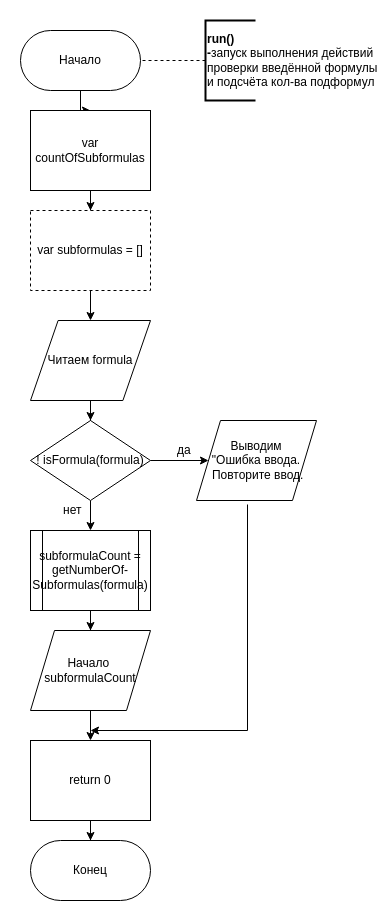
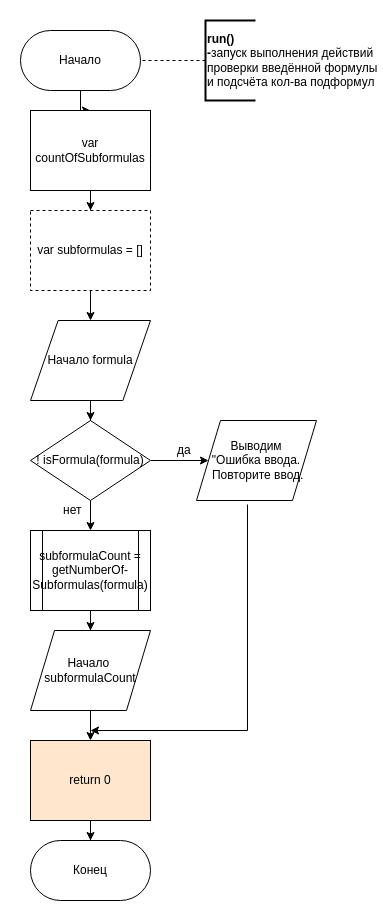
  <mxCell id="0" />
  <mxCell id="1" parent="0" />
  <mxCell id="2" style="edgeStyle=orthogonalEdgeStyle;rounded=0;orthogonalLoop=1;jettySize=auto;html=1;endArrow=classic;endFill=1;strokeWidth=1;" parent="1" source="4" target="18" edge="1"><mxGeometry relative="1" as="geometry" /></mxCell>
  <mxCell id="3" style="edgeStyle=orthogonalEdgeStyle;rounded=0;orthogonalLoop=1;jettySize=auto;html=1;" edge="1" parent="1" source="4" target="21"><mxGeometry relative="1" as="geometry" /></mxCell>
  <mxCell id="4" value="! isFormula(formula)" style="rhombus;whiteSpace=wrap;html=1;fillColor=#ffffff;" parent="1" vertex="1"><mxGeometry x="30" y="420" width="120" height="80" as="geometry" /></mxCell>
  <mxCell id="5" style="edgeStyle=orthogonalEdgeStyle;rounded=0;orthogonalLoop=1;jettySize=auto;html=1;endArrow=classic;endFill=1;strokeWidth=1;exitX=0.425;exitY=1.05;exitDx=0;exitDy=0;exitPerimeter=0;" parent="1" edge="1" source="21"><mxGeometry relative="1" as="geometry"><mxPoint x="90" y="730" as="targetPoint" /><mxPoint x="-98" y="585.5" as="sourcePoint" /><Array as="points"><mxPoint x="247" y="730" /></Array></mxGeometry></mxCell>
  <mxCell id="6" style="edgeStyle=orthogonalEdgeStyle;rounded=0;orthogonalLoop=1;jettySize=auto;html=1;entryX=0.5;entryY=0;entryDx=0;entryDy=0;endArrow=classic;endFill=1;strokeWidth=1;" parent="1" source="7" target="22" edge="1"><mxGeometry relative="1" as="geometry" /></mxCell>
- <mxCell id="7" value="return 0" style="rounded=0;whiteSpace=wrap;html=1;fillColor=#ffffff;fontFamily=Helvetica;" parent="1" vertex="1"><mxGeometry x="30" y="740" width="120" height="80" as="geometry" /></mxCell>
+ <mxCell id="7" value="return 0" style="rounded=0;whiteSpace=wrap;html=1;fillColor=#ffe6cc;fontFamily=Helvetica;" parent="1" vertex="1"><mxGeometry x="30" y="740" width="120" height="80" as="geometry" /></mxCell>
  <mxCell id="8" value="" style="edgeStyle=orthogonalEdgeStyle;rounded=0;orthogonalLoop=1;jettySize=auto;html=1;endArrow=classic;endFill=1;strokeWidth=1;" parent="1" source="9" target="24" edge="1"><mxGeometry relative="1" as="geometry" /></mxCell>
  <mxCell id="9" value="Начало&lt;br&gt;" style="whiteSpace=wrap;html=1;rounded=1;arcSize=50;align=center;verticalAlign=middle;container=1;recursiveResize=0;strokeWidth=1;autosize=1;spacing=4;treeFolding=1;" parent="1" vertex="1"><mxGeometry x="20" y="30" width="120" height="60" as="geometry" /></mxCell>
  <mxCell id="10" style="edgeStyle=orthogonalEdgeStyle;rounded=0;orthogonalLoop=1;jettySize=auto;html=1;exitX=0;exitY=0.5;exitDx=0;exitDy=0;exitPerimeter=0;entryX=1;entryY=0.5;entryDx=0;entryDy=0;strokeColor=none;" parent="1" source="12" target="9" edge="1"><mxGeometry relative="1" as="geometry" /></mxCell>
  <mxCell id="11" style="edgeStyle=orthogonalEdgeStyle;rounded=0;orthogonalLoop=1;jettySize=auto;html=1;endArrow=none;endFill=0;strokeWidth=1;dashed=1;" parent="1" source="12" target="9" edge="1"><mxGeometry relative="1" as="geometry" /></mxCell>
  <mxCell id="12" value="&lt;div style=&quot;text-align: left&quot;&gt;&lt;b&gt;run()&lt;/b&gt;&lt;/div&gt;&lt;b&gt;&lt;div style=&quot;text-align: left&quot;&gt;&lt;b&gt;-&lt;/b&gt;&lt;span style=&quot;font-weight: normal&quot;&gt;запуск выполнения действий&amp;nbsp;&lt;/span&gt;&lt;/div&gt;&lt;div style=&quot;text-align: left&quot;&gt;&lt;span style=&quot;font-weight: normal&quot;&gt;проверки введённой формулы&amp;nbsp;&lt;/span&gt;&lt;/div&gt;&lt;div style=&quot;text-align: left&quot;&gt;&lt;span style=&quot;font-weight: normal&quot;&gt;и подсчёта кол-ва подформул&lt;/span&gt;&lt;/div&gt;&lt;/b&gt;" style="strokeWidth=2;html=1;shape=mxgraph.flowchart.annotation_1;align=left;pointerEvents=1" parent="1" vertex="1"><mxGeometry x="205" y="20" width="50" height="80" as="geometry" /></mxCell>
  <mxCell id="13" style="edgeStyle=orthogonalEdgeStyle;rounded=0;orthogonalLoop=1;jettySize=auto;html=1;endArrow=classic;endFill=1;" parent="1" source="14" target="4" edge="1"><mxGeometry relative="1" as="geometry" /></mxCell>
- <mxCell id="14" value="Читаем formula" style="verticalLabelPosition=middle;verticalAlign=middle;html=1;strokeWidth=1;shape=parallelogram;perimeter=parallelogramPerimeter;whiteSpace=wrap;rounded=0;arcSize=12;size=0.23;horizontal=1;labelPosition=center;align=center;" parent="1" vertex="1"><mxGeometry x="30" y="320" width="120" height="80" as="geometry" /></mxCell>
+ <mxCell id="14" value="Начало formula" style="verticalLabelPosition=middle;verticalAlign=middle;html=1;strokeWidth=1;shape=parallelogram;perimeter=parallelogramPerimeter;whiteSpace=wrap;rounded=0;arcSize=12;size=0.23;horizontal=1;labelPosition=center;align=center;" parent="1" vertex="1"><mxGeometry x="30" y="320" width="120" height="80" as="geometry" /></mxCell>
  <mxCell id="15" value="да" style="text;html=1;resizable=0;points=[];autosize=1;align=left;verticalAlign=top;spacingTop=-4;" parent="1" vertex="1"><mxGeometry x="175" y="440" width="30" height="20" as="geometry" /></mxCell>
  <mxCell id="16" value="нет" style="text;html=1;resizable=0;points=[];autosize=1;align=left;verticalAlign=top;spacingTop=-4;" parent="1" vertex="1"><mxGeometry x="61" y="500" width="30" height="20" as="geometry" /></mxCell>
  <mxCell id="17" style="edgeStyle=orthogonalEdgeStyle;rounded=0;orthogonalLoop=1;jettySize=auto;html=1;endArrow=classic;endFill=1;strokeWidth=1;" parent="1" source="18" target="20" edge="1"><mxGeometry relative="1" as="geometry" /></mxCell>
  <mxCell id="18" value="&lt;div style=&quot;text-align: center&quot;&gt;&lt;span&gt;subformulaCount = getNumberOf-&lt;br&gt;Subformulas(formula)&lt;/span&gt;&lt;/div&gt;" style="shape=process;whiteSpace=wrap;html=1;backgroundOutline=1;rounded=0;strokeWidth=1;" parent="1" vertex="1"><mxGeometry x="30" y="530" width="120" height="80" as="geometry" /></mxCell>
  <mxCell id="19" style="edgeStyle=orthogonalEdgeStyle;rounded=0;orthogonalLoop=1;jettySize=auto;html=1;" edge="1" parent="1" source="20" target="7"><mxGeometry relative="1" as="geometry" /></mxCell>
  <mxCell id="20" value="Начало&amp;nbsp;&lt;br&gt;subformulaCount&lt;br&gt;" style="shape=parallelogram;perimeter=parallelogramPerimeter;whiteSpace=wrap;html=1;rounded=0;strokeWidth=1;" parent="1" vertex="1"><mxGeometry x="30" y="630" width="120" height="80" as="geometry" /></mxCell>
  <mxCell id="21" value="Выводим &lt;br&gt;&quot;Ошибка ввода.&lt;br&gt;&amp;nbsp;Повторите ввод." style="shape=parallelogram;perimeter=parallelogramPerimeter;whiteSpace=wrap;html=1;rounded=0;strokeWidth=1;" parent="1" vertex="1"><mxGeometry x="196" y="420" width="120" height="80" as="geometry" /></mxCell>
  <mxCell id="22" value="Конец" style="whiteSpace=wrap;html=1;rounded=1;arcSize=50;align=center;verticalAlign=middle;container=1;recursiveResize=0;strokeWidth=1;autosize=1;spacing=4;treeFolding=1;" parent="1" vertex="1"><mxGeometry x="30" y="840" width="120" height="60" as="geometry" /></mxCell>
  <mxCell id="23" style="edgeStyle=orthogonalEdgeStyle;rounded=0;orthogonalLoop=1;jettySize=auto;html=1;entryX=0.5;entryY=0;entryDx=0;entryDy=0;endArrow=classic;endFill=1;strokeWidth=1;" parent="1" source="24" target="25" edge="1"><mxGeometry relative="1" as="geometry" /></mxCell>
  <mxCell id="24" value="var countOfSubformulas" style="rounded=0;whiteSpace=wrap;html=1;strokeWidth=1;" parent="1" vertex="1"><mxGeometry x="30" y="110" width="120" height="80" as="geometry" /></mxCell>
  <mxCell id="25" value="&lt;div&gt;var subformulas = []&lt;/div&gt;" style="rounded=0;whiteSpace=wrap;html=1;strokeWidth=1;dashed=1;" parent="1" vertex="1"><mxGeometry x="30" y="210" width="120" height="80" as="geometry" /></mxCell>
  <mxCell id="26" value="" style="endArrow=classic;html=1;entryX=0.5;entryY=0;entryDx=0;entryDy=0;exitX=0.5;exitY=1;exitDx=0;exitDy=0;" parent="1" source="25" target="14" edge="1"><mxGeometry width="50" height="50" relative="1" as="geometry"><mxPoint x="126" y="610" as="sourcePoint" /><mxPoint x="176" y="560" as="targetPoint" /></mxGeometry></mxCell>
